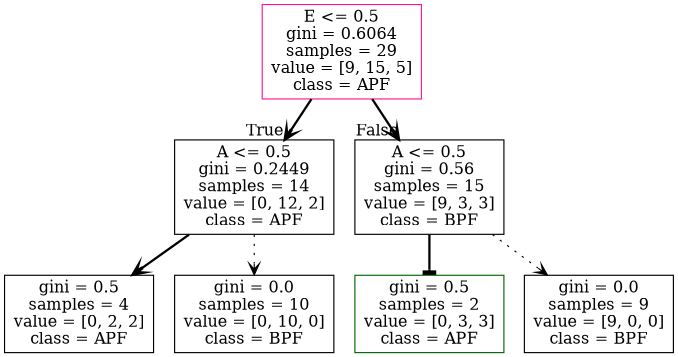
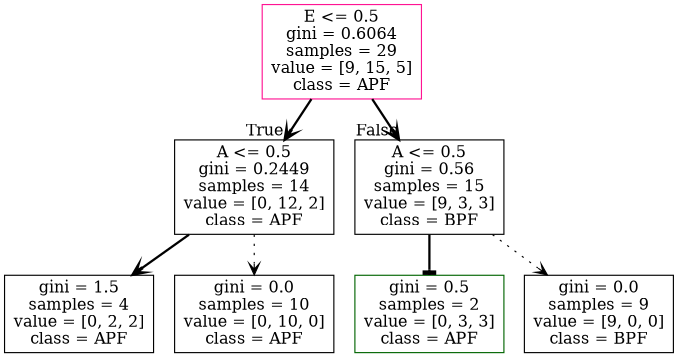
  digraph {
    node [color=black shape=box]
    edge [arrowhead=vee style=bold]
    n1 [color=deeppink label="E <= 0.5\ngini = 0.6064\nsamples = 29\nvalue = [9, 15, 5]\nclass = APF"]
    n2 [label="A <= 0.5\ngini = 0.2449\nsamples = 14\nvalue = [0, 12, 2]\nclass = APF"]
    n3 [label="A <= 0.5\ngini = 0.56\nsamples = 15\nvalue = [9, 3, 3]\nclass = BPF"]
-   n4 [label="gini = 0.5\nsamples = 4\nvalue = [0, 2, 2]\nclass = APF"]
-   n5 [label="gini = 0.0\nsamples = 10\nvalue = [0, 10, 0]\nclass = BPF"]
+   n4 [label="gini = 1.5\nsamples = 4\nvalue = [0, 2, 2]\nclass = APF"]
+   n5 [label="gini = 0.0\nsamples = 10\nvalue = [0, 10, 0]\nclass = APF"]
    n6 [color=darkgreen label="gini = 0.5\nsamples = 2\nvalue = [0, 3, 3]\nclass = APF"]
    n7 [label="gini = 0.0\nsamples = 9\nvalue = [9, 0, 0]\nclass = BPF"]
    n1 -> n2 [headlabel=True labelangle=45 labeldistance=2.5]
    n1 -> n3 [headlabel=False labelangle=-45 labeldistance=2.5]
    n2 -> n4
    n2 -> n5 [style=dotted]
    n3 -> n6 [arrowhead=tee]
    n3 -> n7 [style=dotted]
  }
